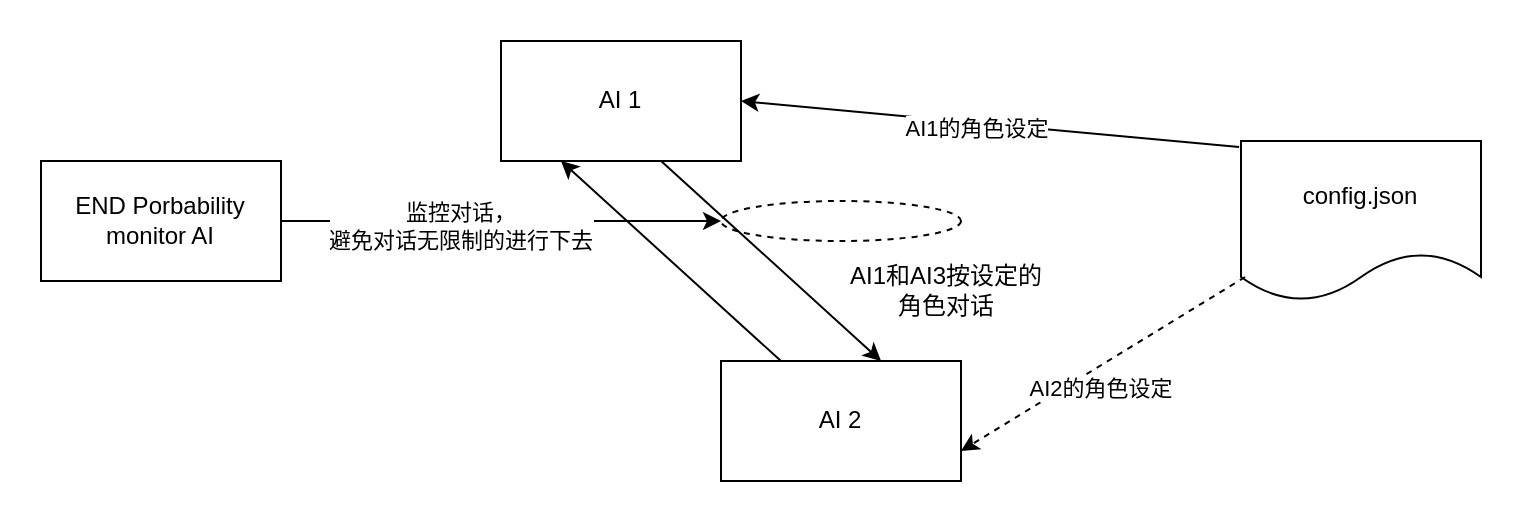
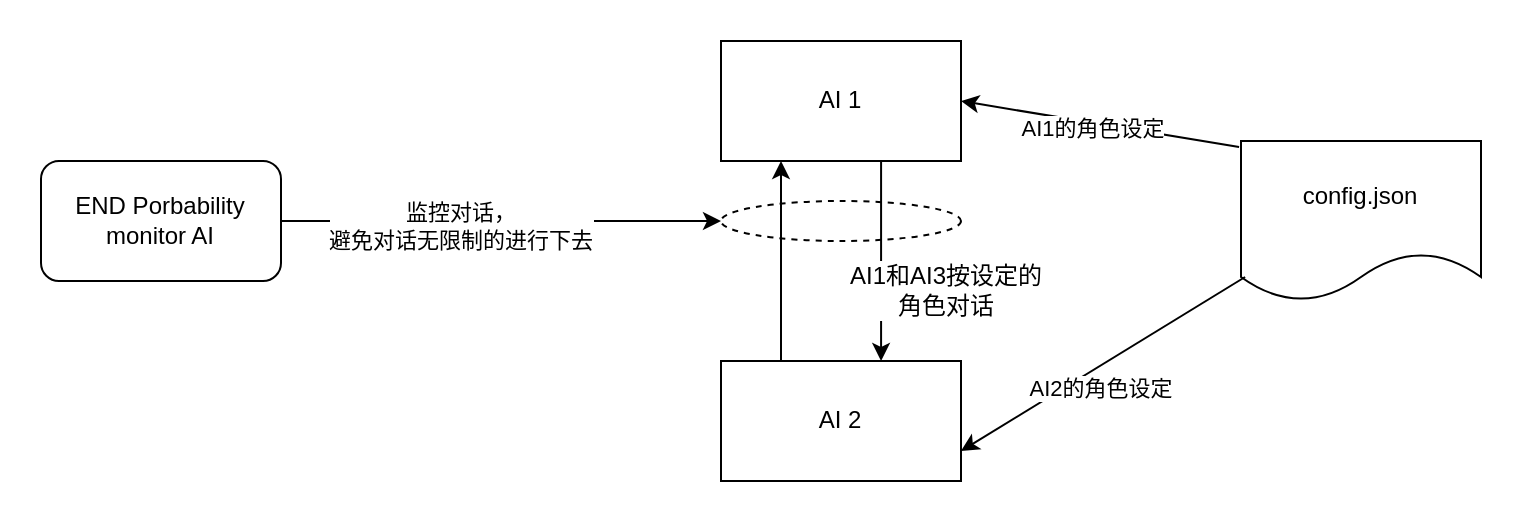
  <mxCell id="0" />
  <mxCell id="1" parent="0" />
- <mxCell id="2" value="END Porbability monitor AI" style="rounded=0;whiteSpace=wrap;html=1;" vertex="1" parent="1"><mxGeometry x="20" y="80" width="120" height="60" as="geometry" /></mxCell>
- <mxCell id="3" value="AI 1" style="rounded=0;whiteSpace=wrap;html=1;" vertex="1" parent="1"><mxGeometry x="250" y="20" width="120" height="60" as="geometry" /></mxCell>
+ <mxCell id="2" value="END Porbability monitor AI" style="whiteSpace=wrap;html=1;rounded=1;" vertex="1" parent="1"><mxGeometry x="20" y="80" width="120" height="60" as="geometry" /></mxCell>
+ <mxCell id="3" value="AI 1" style="rounded=0;whiteSpace=wrap;html=1;" vertex="1" parent="1"><mxGeometry x="360" y="20" width="120" height="60" as="geometry" /></mxCell>
  <mxCell id="4" value="AI 2" style="rounded=0;whiteSpace=wrap;html=1;" vertex="1" parent="1"><mxGeometry x="360" y="180" width="120" height="60" as="geometry" /></mxCell>
  <mxCell id="5" value="" style="endArrow=classic;html=1;rounded=0;exitX=0.25;exitY=0;exitDx=0;exitDy=0;entryX=0.25;entryY=1;entryDx=0;entryDy=0;" edge="1" parent="1" source="4" target="3"><mxGeometry width="50" height="50" relative="1" as="geometry"><mxPoint x="350" y="250" as="sourcePoint" /><mxPoint x="390" y="90" as="targetPoint" /></mxGeometry></mxCell>
  <mxCell id="6" value="" style="endArrow=classic;html=1;rounded=0;exitX=0.667;exitY=1;exitDx=0;exitDy=0;exitPerimeter=0;entryX=0.667;entryY=0;entryDx=0;entryDy=0;entryPerimeter=0;" edge="1" parent="1" source="3" target="4"><mxGeometry width="50" height="50" relative="1" as="geometry"><mxPoint x="350" y="250" as="sourcePoint" /><mxPoint x="400" y="200" as="targetPoint" /></mxGeometry></mxCell>
  <mxCell id="7" value="AI1和AI3按设定的角色对话" style="text;html=1;align=center;verticalAlign=middle;whiteSpace=wrap;rounded=0;fillColor=default;" vertex="1" parent="1"><mxGeometry x="420" y="130" width="106" height="30" as="geometry" /></mxCell>
  <mxCell id="8" value="config.json" style="shape=document;whiteSpace=wrap;html=1;boundedLbl=1;" vertex="1" parent="1"><mxGeometry x="620" y="70" width="120" height="80" as="geometry" /></mxCell>
  <mxCell id="9" value="" style="endArrow=classic;html=1;rounded=0;exitX=-0.008;exitY=0.038;exitDx=0;exitDy=0;exitPerimeter=0;entryX=1;entryY=0.5;entryDx=0;entryDy=0;" edge="1" parent="1" source="8" target="3"><mxGeometry width="50" height="50" relative="1" as="geometry"><mxPoint x="350" y="250" as="sourcePoint" /><mxPoint x="400" y="200" as="targetPoint" /></mxGeometry></mxCell>
  <mxCell id="10" value="AI1的角色设定" style="edgeLabel;html=1;align=center;verticalAlign=middle;resizable=0;points=[];" vertex="1" connectable="0" parent="9"><mxGeometry x="0.053" y="3" relative="1" as="geometry"><mxPoint as="offset" /></mxGeometry></mxCell>
- <mxCell id="11" value="" style="endArrow=classic;html=1;rounded=0;exitX=0.017;exitY=0.85;exitDx=0;exitDy=0;exitPerimeter=0;entryX=1;entryY=0.75;entryDx=0;entryDy=0;dashed=1;" edge="1" parent="1" source="8" target="4"><mxGeometry width="50" height="50" relative="1" as="geometry"><mxPoint x="350" y="250" as="sourcePoint" /><mxPoint x="400" y="200" as="targetPoint" /></mxGeometry></mxCell>
+ <mxCell id="11" value="" style="endArrow=classic;html=1;rounded=0;exitX=0.017;exitY=0.85;exitDx=0;exitDy=0;exitPerimeter=0;entryX=1;entryY=0.75;entryDx=0;entryDy=0;" edge="1" parent="1" source="8" target="4"><mxGeometry width="50" height="50" relative="1" as="geometry"><mxPoint x="350" y="250" as="sourcePoint" /><mxPoint x="400" y="200" as="targetPoint" /></mxGeometry></mxCell>
  <mxCell id="12" value="AI2的角色设定" style="edgeLabel;html=1;align=center;verticalAlign=middle;resizable=0;points=[];" vertex="1" connectable="0" parent="11"><mxGeometry x="0.293" y="2" relative="1" as="geometry"><mxPoint x="19" y="-3" as="offset" /></mxGeometry></mxCell>
  <mxCell id="13" value="" style="ellipse;whiteSpace=wrap;html=1;fillColor=none;dashed=1;" vertex="1" parent="1"><mxGeometry x="360" y="100" width="120" height="20" as="geometry" /></mxCell>
  <mxCell id="14" value="" style="endArrow=classic;html=1;rounded=0;exitX=1;exitY=0.5;exitDx=0;exitDy=0;entryX=0;entryY=0.5;entryDx=0;entryDy=0;" edge="1" parent="1" source="2" target="13"><mxGeometry width="50" height="50" relative="1" as="geometry"><mxPoint x="350" y="250" as="sourcePoint" /><mxPoint x="400" y="200" as="targetPoint" /></mxGeometry></mxCell>
  <mxCell id="15" value="监控对话，&lt;div&gt;避免对话无限制的进行下去&lt;/div&gt;" style="edgeLabel;html=1;align=center;verticalAlign=middle;resizable=0;points=[];" vertex="1" connectable="0" parent="14"><mxGeometry x="-0.19" y="-2" relative="1" as="geometry"><mxPoint as="offset" /></mxGeometry></mxCell>
